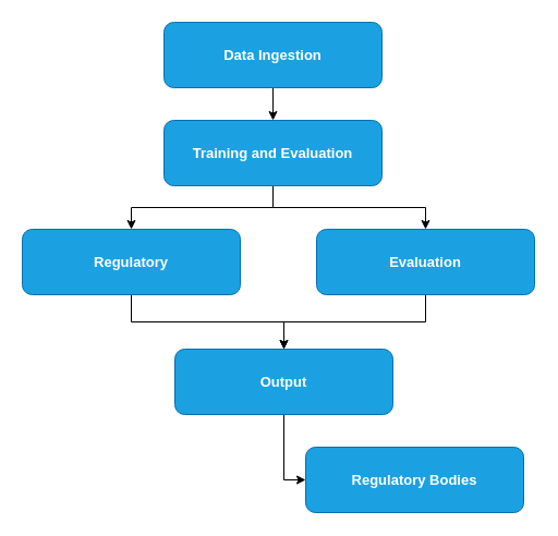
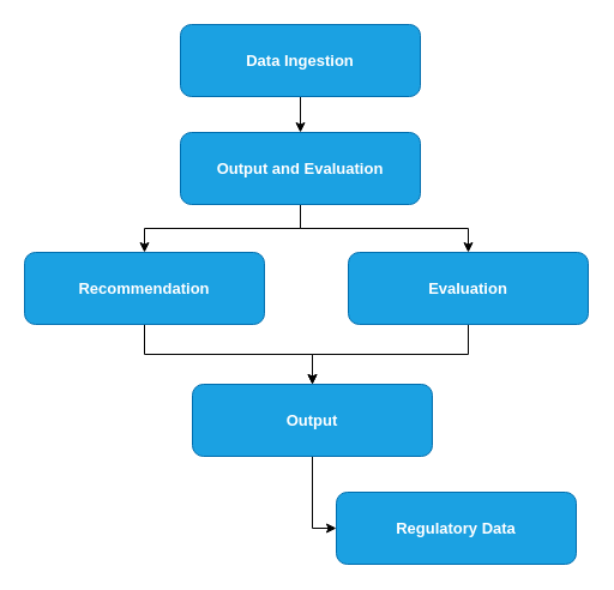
  <mxCell id="0" />
  <mxCell id="1" parent="0" />
  <mxCell id="2" style="edgeStyle=orthogonalEdgeStyle;rounded=0;orthogonalLoop=1;jettySize=auto;html=1;" edge="1" parent="1" source="3" target="6"><mxGeometry relative="1" as="geometry" /></mxCell>
  <mxCell id="3" value="&lt;span style=&quot;font-size: 13px;&quot;&gt;Data Ingestion&lt;/span&gt;" style="rounded=1;whiteSpace=wrap;html=1;strokeColor=#006EAF;fillColor=#1ba1e2;fontColor=#ffffff;fontStyle=1;fontSize=13;" vertex="1" parent="1"><mxGeometry x="150" y="20" width="200" height="60" as="geometry" /></mxCell>
  <mxCell id="4" style="edgeStyle=orthogonalEdgeStyle;rounded=0;orthogonalLoop=1;jettySize=auto;html=1;" edge="1" parent="1" source="6" target="10"><mxGeometry relative="1" as="geometry" /></mxCell>
  <mxCell id="5" style="edgeStyle=orthogonalEdgeStyle;rounded=0;orthogonalLoop=1;jettySize=auto;html=1;" edge="1" parent="1" source="6" target="8"><mxGeometry relative="1" as="geometry" /></mxCell>
- <mxCell id="6" value="&lt;span style=&quot;font-size: 13px;&quot;&gt;Training and Evaluation&lt;/span&gt;" style="rounded=1;whiteSpace=wrap;html=1;strokeColor=#006EAF;fillColor=#1ba1e2;fontColor=#ffffff;fontStyle=1;fontSize=13;" vertex="1" parent="1"><mxGeometry x="150" y="110" width="200" height="60" as="geometry" /></mxCell>
+ <mxCell id="6" value="&lt;span style=&quot;font-size: 13px;&quot;&gt;Output and Evaluation&lt;/span&gt;" style="rounded=1;whiteSpace=wrap;html=1;strokeColor=#006EAF;fillColor=#1ba1e2;fontColor=#ffffff;fontStyle=1;fontSize=13;" vertex="1" parent="1"><mxGeometry x="150" y="110" width="200" height="60" as="geometry" /></mxCell>
  <mxCell id="7" style="edgeStyle=orthogonalEdgeStyle;rounded=0;orthogonalLoop=1;jettySize=auto;html=1;entryX=0.5;entryY=0;entryDx=0;entryDy=0;" edge="1" parent="1" source="8" target="12"><mxGeometry relative="1" as="geometry" /></mxCell>
  <mxCell id="8" value="&lt;span style=&quot;font-size: 13px;&quot;&gt;Evaluation&lt;/span&gt;" style="rounded=1;whiteSpace=wrap;html=1;strokeColor=#006EAF;fillColor=#1ba1e2;fontColor=#ffffff;fontStyle=1;fontSize=13;" vertex="1" parent="1"><mxGeometry x="290" y="210" width="200" height="60" as="geometry" /></mxCell>
  <mxCell id="9" style="edgeStyle=orthogonalEdgeStyle;rounded=0;orthogonalLoop=1;jettySize=auto;html=1;" edge="1" parent="1" source="10" target="12"><mxGeometry relative="1" as="geometry" /></mxCell>
- <mxCell id="10" value="&lt;span style=&quot;font-size: 13px;&quot;&gt;Regulatory&lt;/span&gt;" style="rounded=1;whiteSpace=wrap;html=1;strokeColor=#006EAF;fillColor=#1ba1e2;fontColor=#ffffff;fontStyle=1;fontSize=13;" vertex="1" parent="1"><mxGeometry x="20" y="210" width="200" height="60" as="geometry" /></mxCell>
+ <mxCell id="10" value="&lt;span style=&quot;font-size: 13px;&quot;&gt;Recommendation&lt;/span&gt;" style="rounded=1;whiteSpace=wrap;html=1;strokeColor=#006EAF;fillColor=#1ba1e2;fontColor=#ffffff;fontStyle=1;fontSize=13;" vertex="1" parent="1"><mxGeometry x="20" y="210" width="200" height="60" as="geometry" /></mxCell>
  <mxCell id="11" style="edgeStyle=orthogonalEdgeStyle;rounded=0;orthogonalLoop=1;jettySize=auto;html=1;entryX=0;entryY=0.5;entryDx=0;entryDy=0;" edge="1" parent="1" source="12" target="13"><mxGeometry relative="1" as="geometry" /></mxCell>
  <mxCell id="12" value="&lt;span style=&quot;font-size: 13px;&quot;&gt;Output&lt;/span&gt;" style="rounded=1;whiteSpace=wrap;html=1;strokeColor=#006EAF;fillColor=#1ba1e2;fontColor=#ffffff;fontStyle=1;fontSize=13;" vertex="1" parent="1"><mxGeometry x="160" y="320" width="200" height="60" as="geometry" /></mxCell>
- <mxCell id="13" value="&lt;span style=&quot;font-size: 13px;&quot;&gt;Regulatory Bodies&lt;/span&gt;" style="rounded=1;whiteSpace=wrap;html=1;strokeColor=#006EAF;fillColor=#1ba1e2;fontColor=#ffffff;fontStyle=1;fontSize=13;" vertex="1" parent="1"><mxGeometry x="280" y="410" width="200" height="60" as="geometry" /></mxCell>
+ <mxCell id="13" value="&lt;span style=&quot;font-size: 13px;&quot;&gt;Regulatory Data&lt;/span&gt;" style="rounded=1;whiteSpace=wrap;html=1;strokeColor=#006EAF;fillColor=#1ba1e2;fontColor=#ffffff;fontStyle=1;fontSize=13;" vertex="1" parent="1"><mxGeometry x="280" y="410" width="200" height="60" as="geometry" /></mxCell>
